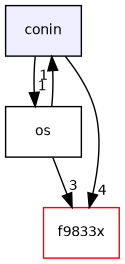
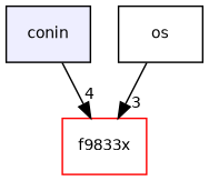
  digraph {
    compound=true
    node [fontname=Helvetica fontsize=10 shape=box style=filled]
    edge [headlabel=1 labeldistance=1.5 labelfontname=Helvetica labelfontsize=10]
    n1 [fillcolor="#eeeeff" label=conin pencolor=black]
    n2 [label=os style=""]
    n3 [color=red fillcolor=white label=f9833x]
-   n1 -> n2
    n1 -> n3 [headlabel=4]
-   n2 -> n1
    n2 -> n3 [headlabel=3]
  }
